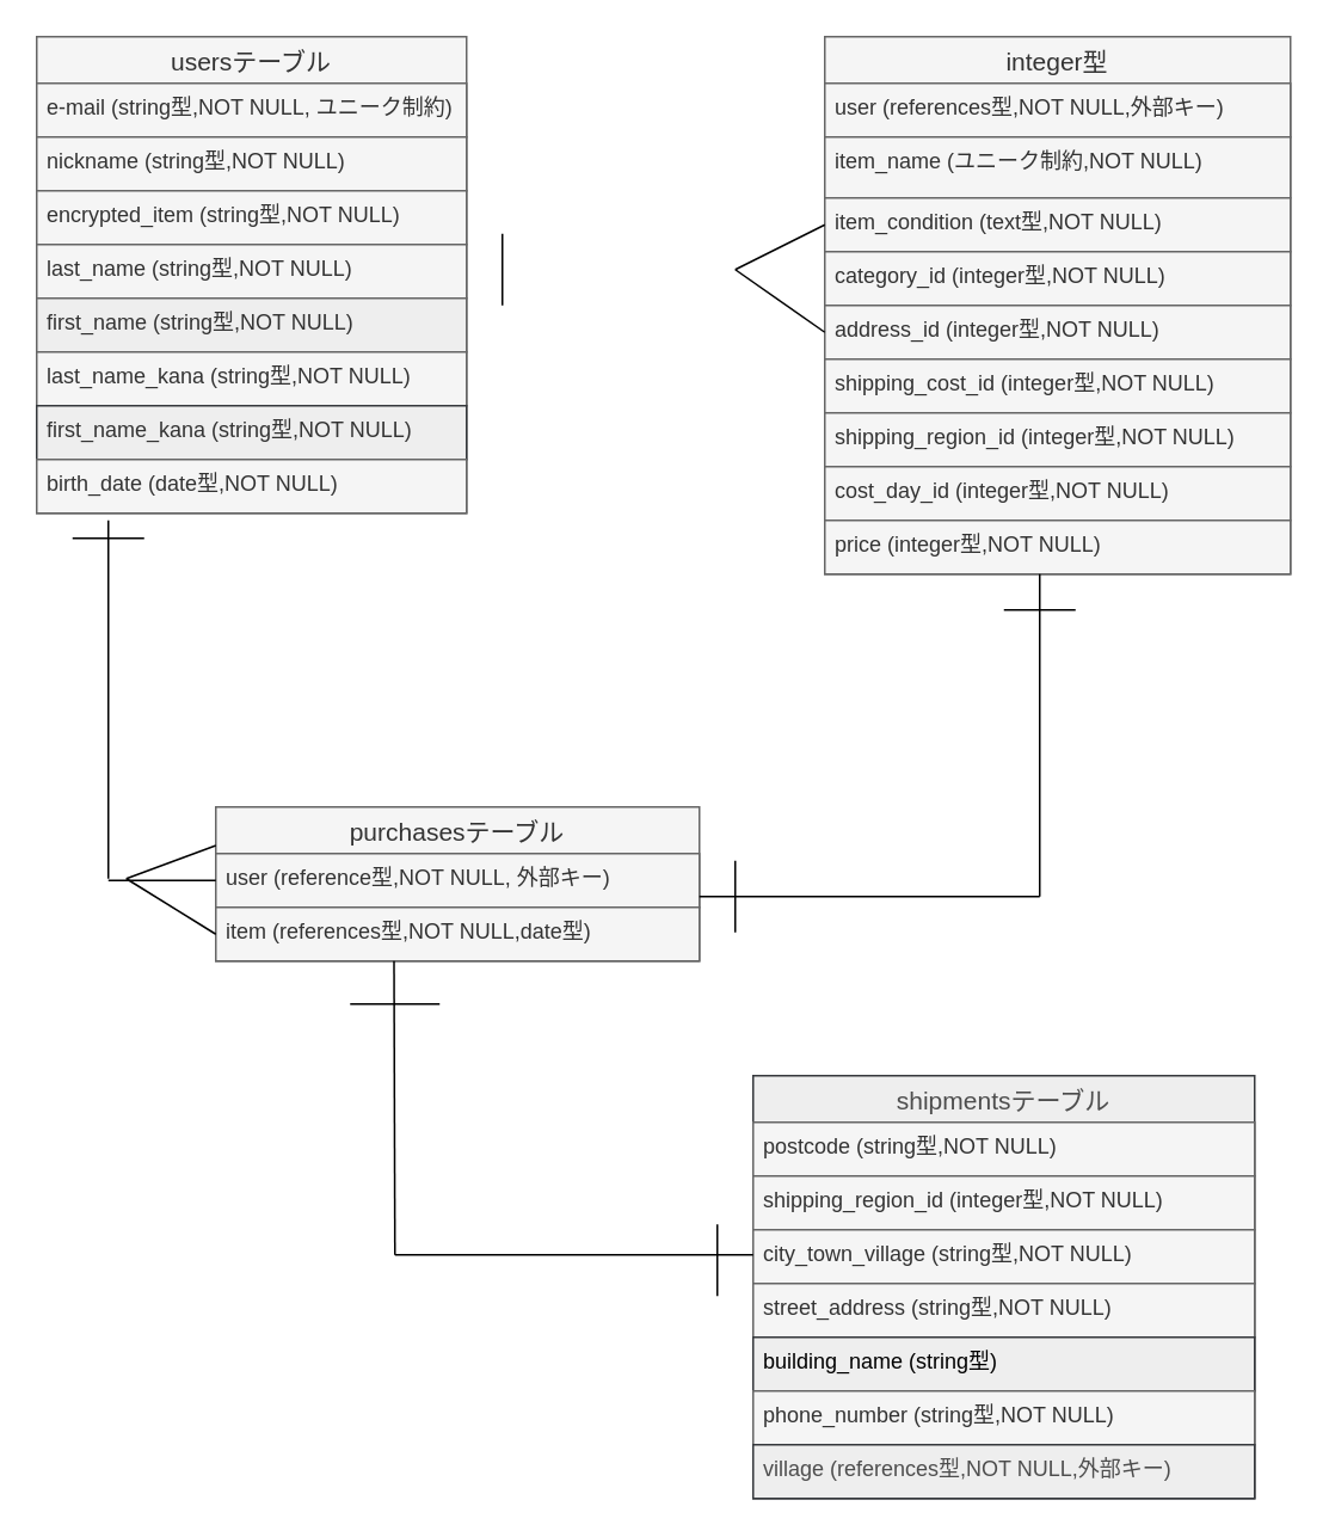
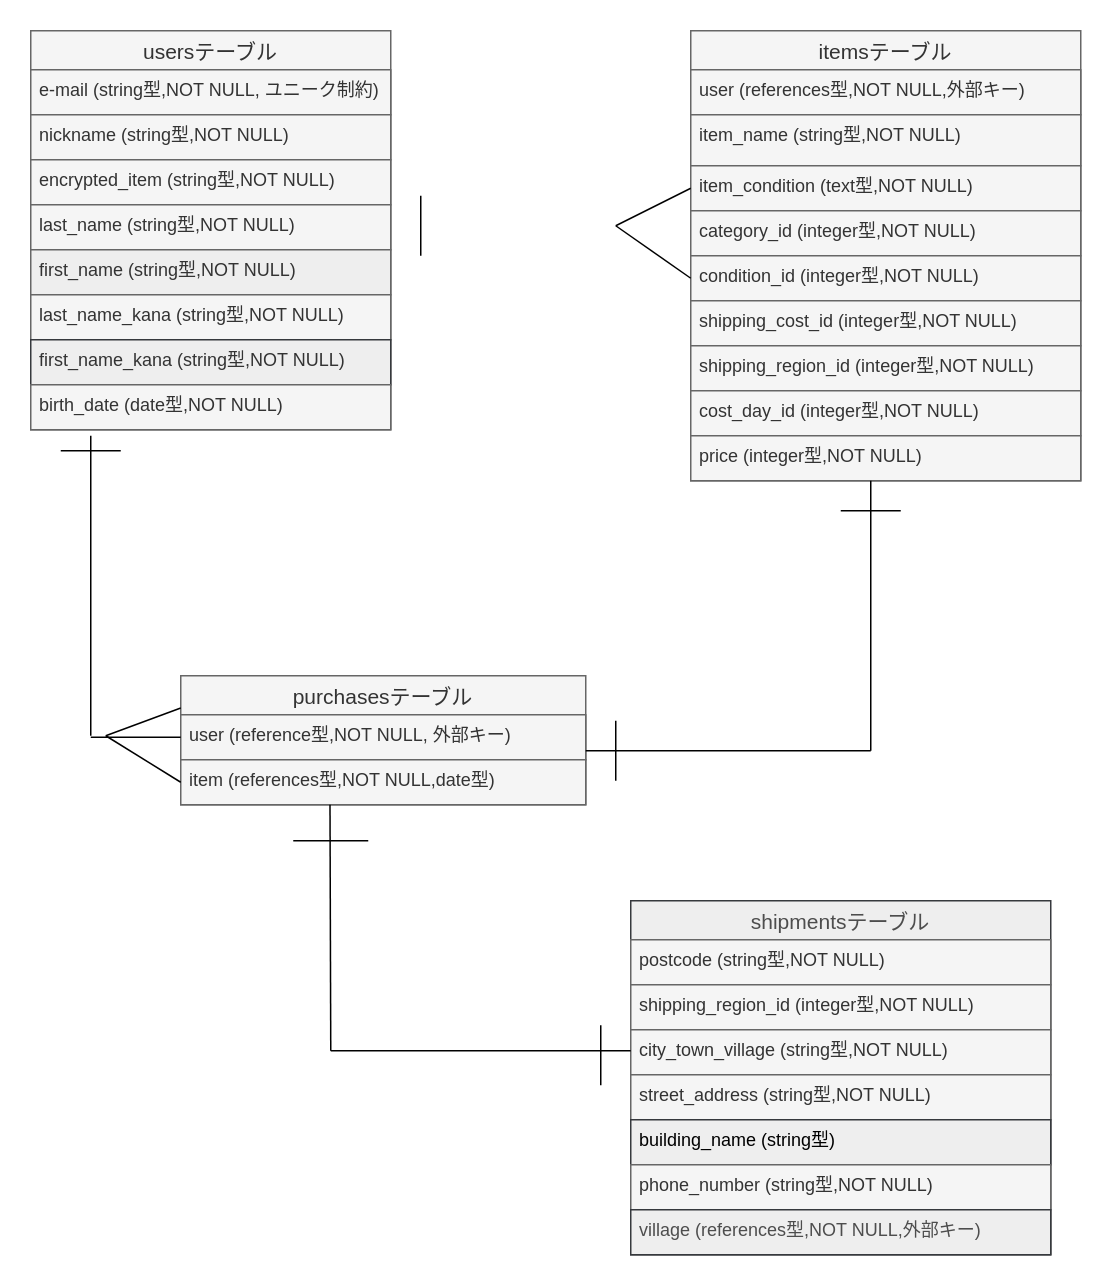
  <mxCell id="0" />
  <mxCell id="1" parent="0" />
  <mxCell id="2" value="usersテーブル" style="swimlane;fontStyle=0;childLayout=stackLayout;horizontal=1;startSize=26;horizontalStack=0;resizeParent=1;resizeParentMax=0;resizeLast=0;collapsible=1;marginBottom=0;align=center;fontSize=14;fillColor=#f5f5f5;fontColor=#333333;strokeColor=#666666;" parent="1" vertex="1"><mxGeometry y="20" width="240" height="266" as="geometry" x="20"><mxRectangle x="40" y="40" width="120" height="30" as="alternateBounds" /></mxGeometry></mxCell>
  <mxCell id="3" value="e-mail (string型,NOT NULL, ユニーク制約)" style="text;strokeColor=#666666;fillColor=#f5f5f5;spacingLeft=4;spacingRight=4;overflow=hidden;rotatable=0;points=[[0,0.5],[1,0.5]];portConstraint=eastwest;fontSize=12;fontColor=#333333;" parent="2" vertex="1"><mxGeometry y="26" width="240" height="30" as="geometry" /></mxCell>
  <mxCell id="4" value="nickname (string型,NOT NULL)" style="text;strokeColor=#666666;fillColor=#f5f5f5;spacingLeft=4;spacingRight=4;overflow=hidden;rotatable=0;points=[[0,0.5],[1,0.5]];portConstraint=eastwest;fontSize=12;fontColor=#333333;" parent="2" vertex="1"><mxGeometry y="56" width="240" height="30" as="geometry" /></mxCell>
  <mxCell id="5" value="encrypted_item (string型,NOT NULL)" style="text;strokeColor=#666666;fillColor=#f5f5f5;spacingLeft=4;spacingRight=4;overflow=hidden;rotatable=0;points=[[0,0.5],[1,0.5]];portConstraint=eastwest;fontSize=12;fontColor=#333333;" parent="2" vertex="1"><mxGeometry y="86" width="240" height="30" as="geometry" /></mxCell>
  <mxCell id="6" value="last_name (string型,NOT NULL)" style="text;strokeColor=#666666;fillColor=#f5f5f5;spacingLeft=4;spacingRight=4;overflow=hidden;rotatable=0;points=[[0,0.5],[1,0.5]];portConstraint=eastwest;fontSize=12;fontColor=#333333;" parent="2" vertex="1"><mxGeometry y="116" width="240" height="30" as="geometry" /></mxCell>
  <mxCell id="7" value="first_name (string型,NOT NULL)&#10;" style="text;strokeColor=#666666;fillColor=#eeeeee;spacingLeft=4;spacingRight=4;overflow=hidden;rotatable=0;points=[[0,0.5],[1,0.5]];portConstraint=eastwest;fontSize=12;fontColor=#333333;" parent="2" vertex="1"><mxGeometry y="146" width="240" height="30" as="geometry" /></mxCell>
  <mxCell id="8" value="last_name_kana (string型,NOT NULL)" style="text;strokeColor=#666666;fillColor=#f5f5f5;spacingLeft=4;spacingRight=4;overflow=hidden;rotatable=0;points=[[0,0.5],[1,0.5]];portConstraint=eastwest;fontSize=12;fontColor=#333333;" parent="2" vertex="1"><mxGeometry y="176" width="240" height="30" as="geometry" /></mxCell>
  <mxCell id="9" value="first_name_kana (string型,NOT NULL)" style="text;strokeColor=#36393d;fillColor=#eeeeee;spacingLeft=4;spacingRight=4;overflow=hidden;rotatable=0;points=[[0,0.5],[1,0.5]];portConstraint=eastwest;fontSize=12;fontColor=#333333;" parent="2" vertex="1"><mxGeometry y="206" width="240" height="30" as="geometry" /></mxCell>
  <mxCell id="10" value="birth_date (date型,NOT NULL)" style="text;strokeColor=#666666;fillColor=#f5f5f5;spacingLeft=4;spacingRight=4;overflow=hidden;rotatable=0;points=[[0,0.5],[1,0.5]];portConstraint=eastwest;fontSize=12;fontColor=#333333;" parent="2" vertex="1"><mxGeometry y="236" width="240" height="30" as="geometry" /></mxCell>
- <mxCell id="11" value="integer型" style="swimlane;fontStyle=0;childLayout=stackLayout;horizontal=1;startSize=26;horizontalStack=0;resizeParent=1;resizeParentMax=0;resizeLast=0;collapsible=1;marginBottom=0;align=center;fontSize=14;fillColor=#f5f5f5;fontColor=#333333;strokeColor=#666666;" parent="1" vertex="1"><mxGeometry x="460" y="20" width="260" height="300" as="geometry" /></mxCell>
+ <mxCell id="11" value="itemsテーブル" style="swimlane;fontStyle=0;childLayout=stackLayout;horizontal=1;startSize=26;horizontalStack=0;resizeParent=1;resizeParentMax=0;resizeLast=0;collapsible=1;marginBottom=0;align=center;fontSize=14;fillColor=#f5f5f5;fontColor=#333333;strokeColor=#666666;" parent="1" vertex="1"><mxGeometry x="460" y="20" width="260" height="300" as="geometry" /></mxCell>
  <mxCell id="12" value="user (references型,NOT NULL,外部キー)" style="text;strokeColor=#666666;fillColor=#f5f5f5;spacingLeft=4;spacingRight=4;overflow=hidden;rotatable=0;points=[[0,0.5],[1,0.5]];portConstraint=eastwest;fontSize=12;fontColor=#333333;" parent="11" vertex="1"><mxGeometry y="26" width="260" height="30" as="geometry" /></mxCell>
- <mxCell id="13" value="item_name (ユニーク制約,NOT NULL)" style="text;strokeColor=#666666;fillColor=#f5f5f5;spacingLeft=4;spacingRight=4;overflow=hidden;rotatable=0;points=[[0,0.5],[1,0.5]];portConstraint=eastwest;fontSize=12;fontColor=#333333;" parent="11" vertex="1"><mxGeometry y="56" width="260" height="34" as="geometry" /></mxCell>
+ <mxCell id="13" value="item_name (string型,NOT NULL)" style="text;strokeColor=#666666;fillColor=#f5f5f5;spacingLeft=4;spacingRight=4;overflow=hidden;rotatable=0;points=[[0,0.5],[1,0.5]];portConstraint=eastwest;fontSize=12;fontColor=#333333;" parent="11" vertex="1"><mxGeometry y="56" width="260" height="34" as="geometry" /></mxCell>
  <mxCell id="14" value="item_condition (text型,NOT NULL)" style="text;strokeColor=#666666;fillColor=#f5f5f5;spacingLeft=4;spacingRight=4;overflow=hidden;rotatable=0;points=[[0,0.5],[1,0.5]];portConstraint=eastwest;fontSize=12;fontColor=#333333;" parent="11" vertex="1"><mxGeometry y="90" width="260" height="30" as="geometry" /></mxCell>
  <mxCell id="15" value="category_id (integer型,NOT NULL)" style="text;strokeColor=#666666;fillColor=#f5f5f5;spacingLeft=4;spacingRight=4;overflow=hidden;rotatable=0;points=[[0,0.5],[1,0.5]];portConstraint=eastwest;fontSize=12;fontColor=#333333;" parent="11" vertex="1"><mxGeometry y="120" width="260" height="30" as="geometry" /></mxCell>
- <mxCell id="16" value="address_id (integer型,NOT NULL)" style="text;strokeColor=#666666;fillColor=#f5f5f5;spacingLeft=4;spacingRight=4;overflow=hidden;rotatable=0;points=[[0,0.5],[1,0.5]];portConstraint=eastwest;fontSize=12;fontColor=#333333;" parent="11" vertex="1"><mxGeometry y="150" width="260" height="30" as="geometry" /></mxCell>
+ <mxCell id="16" value="condition_id (integer型,NOT NULL)" style="text;strokeColor=#666666;fillColor=#f5f5f5;spacingLeft=4;spacingRight=4;overflow=hidden;rotatable=0;points=[[0,0.5],[1,0.5]];portConstraint=eastwest;fontSize=12;fontColor=#333333;" parent="11" vertex="1"><mxGeometry y="150" width="260" height="30" as="geometry" /></mxCell>
  <mxCell id="17" value="shipping_cost_id (integer型,NOT NULL)" style="text;strokeColor=#666666;fillColor=#f5f5f5;spacingLeft=4;spacingRight=4;overflow=hidden;rotatable=0;points=[[0,0.5],[1,0.5]];portConstraint=eastwest;fontSize=12;fontColor=#333333;" parent="11" vertex="1"><mxGeometry y="180" width="260" height="30" as="geometry" /></mxCell>
  <mxCell id="18" value="shipping_region_id (integer型,NOT NULL)" style="text;strokeColor=#666666;fillColor=#f5f5f5;spacingLeft=4;spacingRight=4;overflow=hidden;rotatable=0;points=[[0,0.5],[1,0.5]];portConstraint=eastwest;fontSize=12;fontColor=#333333;" parent="11" vertex="1"><mxGeometry y="210" width="260" height="30" as="geometry" /></mxCell>
  <mxCell id="19" value="cost_day_id (integer型,NOT NULL)" style="text;strokeColor=#666666;fillColor=#f5f5f5;spacingLeft=4;spacingRight=4;overflow=hidden;rotatable=0;points=[[0,0.5],[1,0.5]];portConstraint=eastwest;fontSize=12;fontColor=#333333;" parent="11" vertex="1"><mxGeometry y="240" width="260" height="30" as="geometry" /></mxCell>
  <mxCell id="20" value="price (integer型,NOT NULL)" style="text;strokeColor=#666666;fillColor=#f5f5f5;spacingLeft=4;spacingRight=4;overflow=hidden;rotatable=0;points=[[0,0.5],[1,0.5]];portConstraint=eastwest;fontSize=12;fontColor=#333333;" parent="11" vertex="1"><mxGeometry y="270" width="260" height="30" as="geometry" /></mxCell>
  <mxCell id="21" value="purchasesテーブル" style="swimlane;fontStyle=0;childLayout=stackLayout;horizontal=1;startSize=26;horizontalStack=0;resizeParent=1;resizeParentMax=0;resizeLast=0;collapsible=1;marginBottom=0;align=center;fontSize=14;fillColor=#f5f5f5;fontColor=#333333;strokeColor=#666666;" parent="1" vertex="1"><mxGeometry x="120" y="450" width="270" height="86" as="geometry" /></mxCell>
  <mxCell id="22" value="user (reference型,NOT NULL, 外部キー)" style="text;strokeColor=#666666;fillColor=#f5f5f5;spacingLeft=4;spacingRight=4;overflow=hidden;rotatable=0;points=[[0,0.5],[1,0.5]];portConstraint=eastwest;fontSize=12;fontColor=#333333;" parent="21" vertex="1"><mxGeometry y="26" width="270" height="30" as="geometry" /></mxCell>
  <mxCell id="23" value="item (references型,NOT NULL,date型)" style="text;strokeColor=#666666;fillColor=#f5f5f5;spacingLeft=4;spacingRight=4;overflow=hidden;rotatable=0;points=[[0,0.5],[1,0.5]];portConstraint=eastwest;fontSize=12;fontColor=#333333;" parent="21" vertex="1"><mxGeometry y="56" width="270" height="30" as="geometry" /></mxCell>
  <mxCell id="24" value="shipmentsテーブル" style="swimlane;fontStyle=0;childLayout=stackLayout;horizontal=1;startSize=26;horizontalStack=0;resizeParent=1;resizeParentMax=0;resizeLast=0;collapsible=1;marginBottom=0;align=center;fontSize=14;fillColor=#eeeeee;strokeColor=#36393d;fontColor=#4D4D4D;" parent="1" vertex="1"><mxGeometry x="420" y="600" width="280" height="236" as="geometry"><mxRectangle x="400" y="620" width="160" height="30" as="alternateBounds" /></mxGeometry></mxCell>
  <mxCell id="25" value="postcode (string型,NOT NULL)" style="text;strokeColor=#666666;fillColor=#f5f5f5;spacingLeft=4;spacingRight=4;overflow=hidden;rotatable=0;points=[[0,0.5],[1,0.5]];portConstraint=eastwest;fontSize=12;fontColor=#333333;" parent="24" vertex="1"><mxGeometry y="26" width="280" height="30" as="geometry" /></mxCell>
  <mxCell id="26" value="shipping_region_id (integer型,NOT NULL)" style="text;strokeColor=#666666;fillColor=#f5f5f5;spacingLeft=4;spacingRight=4;overflow=hidden;rotatable=0;points=[[0,0.5],[1,0.5]];portConstraint=eastwest;fontSize=12;fontColor=#333333;" parent="24" vertex="1"><mxGeometry y="56" width="280" height="30" as="geometry" /></mxCell>
  <mxCell id="27" value="city_town_village (string型,NOT NULL)" style="text;strokeColor=#666666;fillColor=#f5f5f5;spacingLeft=4;spacingRight=4;overflow=hidden;rotatable=0;points=[[0,0.5],[1,0.5]];portConstraint=eastwest;fontSize=12;fontColor=#333333;" vertex="1" parent="24"><mxGeometry y="86" width="280" height="30" as="geometry" /></mxCell>
  <mxCell id="28" value="street_address (string型,NOT NULL)" style="text;strokeColor=#666666;fillColor=#f5f5f5;spacingLeft=4;spacingRight=4;overflow=hidden;rotatable=0;points=[[0,0.5],[1,0.5]];portConstraint=eastwest;fontSize=12;fontColor=#333333;" parent="24" vertex="1"><mxGeometry y="116" width="280" height="30" as="geometry" /></mxCell>
  <mxCell id="29" value="building_name (string型)" style="text;strokeColor=#36393d;fillColor=#eeeeee;spacingLeft=4;spacingRight=4;overflow=hidden;rotatable=0;points=[[0,0.5],[1,0.5]];portConstraint=eastwest;fontSize=12;fontColor=#000000;" parent="24" vertex="1"><mxGeometry y="146" width="280" height="30" as="geometry" /></mxCell>
  <mxCell id="30" value="phone_number (string型,NOT NULL)" style="text;strokeColor=#666666;fillColor=#f5f5f5;spacingLeft=4;spacingRight=4;overflow=hidden;rotatable=0;points=[[0,0.5],[1,0.5]];portConstraint=eastwest;fontSize=12;fontColor=#333333;" parent="24" vertex="1"><mxGeometry y="176" width="280" height="30" as="geometry" /></mxCell>
  <mxCell id="31" value="village (references型,NOT NULL,外部キー)" style="text;strokeColor=#36393d;fillColor=#eeeeee;spacingLeft=4;spacingRight=4;overflow=hidden;rotatable=0;points=[[0,0.5],[1,0.5]];portConstraint=eastwest;fontSize=12;fontColor=#4D4D4D;" vertex="1" parent="24"><mxGeometry y="206" width="280" height="30" as="geometry" /></mxCell>
  <mxCell id="32" style="edgeStyle=none;html=1;exitX=0;exitY=0.5;exitDx=0;exitDy=0;rounded=1;endArrow=none;endFill=0;" parent="1" source="14" edge="1"><mxGeometry relative="1" as="geometry"><mxPoint x="410" y="150" as="targetPoint" /></mxGeometry></mxCell>
  <mxCell id="33" style="edgeStyle=none;rounded=0;html=1;exitX=0;exitY=0.5;exitDx=0;exitDy=0;strokeColor=default;endArrow=none;endFill=0;" parent="1" source="16" edge="1"><mxGeometry relative="1" as="geometry"><mxPoint x="410" y="150" as="targetPoint" /></mxGeometry></mxCell>
  <mxCell id="34" value="" style="endArrow=none;html=1;rounded=0;strokeColor=default;strokeWidth=1;" parent="1" edge="1"><mxGeometry relative="1" as="geometry"><mxPoint x="280" y="130" as="sourcePoint" /><mxPoint x="280" y="170" as="targetPoint" /></mxGeometry></mxCell>
  <mxCell id="35" style="edgeStyle=none;rounded=1;html=1;exitX=0;exitY=0.5;exitDx=0;exitDy=0;strokeColor=default;strokeWidth=1;endArrow=none;endFill=0;" parent="1" source="22" edge="1"><mxGeometry relative="1" as="geometry"><mxPoint x="60" y="491" as="targetPoint" /></mxGeometry></mxCell>
  <mxCell id="36" value="" style="endArrow=none;html=1;rounded=0;strokeColor=default;strokeWidth=1;" parent="1" edge="1"><mxGeometry relative="1" as="geometry"><mxPoint x="60" y="290" as="sourcePoint" /><mxPoint x="60" y="490" as="targetPoint" /></mxGeometry></mxCell>
  <mxCell id="37" value="" style="endArrow=none;html=1;rounded=0;strokeColor=default;strokeWidth=1;entryX=0;entryY=0.25;entryDx=0;entryDy=0;" parent="1" target="21" edge="1"><mxGeometry relative="1" as="geometry"><mxPoint x="70" y="490" as="sourcePoint" /><mxPoint x="450" y="290" as="targetPoint" /></mxGeometry></mxCell>
  <mxCell id="38" value="" style="endArrow=none;html=1;rounded=0;strokeColor=default;strokeWidth=1;entryX=0;entryY=0.5;entryDx=0;entryDy=0;" parent="1" target="23" edge="1"><mxGeometry relative="1" as="geometry"><mxPoint x="70" y="490" as="sourcePoint" /><mxPoint x="110" y="510" as="targetPoint" /></mxGeometry></mxCell>
  <mxCell id="39" value="" style="endArrow=none;html=1;rounded=0;strokeColor=default;strokeWidth=1;" parent="1" edge="1"><mxGeometry relative="1" as="geometry"><mxPoint x="40" y="300" as="sourcePoint" /><mxPoint x="80" y="300" as="targetPoint" /></mxGeometry></mxCell>
  <mxCell id="40" value="" style="endArrow=none;html=1;rounded=0;strokeColor=default;strokeWidth=1;" parent="1" edge="1"><mxGeometry relative="1" as="geometry"><mxPoint x="390" y="500" as="sourcePoint" /><mxPoint x="580" y="500" as="targetPoint" /></mxGeometry></mxCell>
  <mxCell id="41" value="" style="endArrow=none;html=1;rounded=0;strokeColor=default;strokeWidth=1;" parent="1" edge="1"><mxGeometry relative="1" as="geometry"><mxPoint x="580" y="320" as="sourcePoint" /><mxPoint x="580" y="500" as="targetPoint" /></mxGeometry></mxCell>
  <mxCell id="42" value="" style="endArrow=none;html=1;rounded=0;strokeColor=default;strokeWidth=1;" parent="1" edge="1"><mxGeometry relative="1" as="geometry"><mxPoint x="560" y="340" as="sourcePoint" /><mxPoint x="600" y="340" as="targetPoint" /></mxGeometry></mxCell>
  <mxCell id="43" value="" style="endArrow=none;html=1;rounded=0;strokeColor=default;strokeWidth=1;" parent="1" edge="1"><mxGeometry relative="1" as="geometry"><mxPoint x="410" y="480" as="sourcePoint" /><mxPoint x="410" y="520" as="targetPoint" /></mxGeometry></mxCell>
  <mxCell id="44" value="" style="endArrow=none;html=1;rounded=0;strokeColor=default;strokeWidth=1;" parent="1" edge="1"><mxGeometry relative="1" as="geometry"><mxPoint x="220" y="700" as="sourcePoint" /><mxPoint x="420" y="700" as="targetPoint" /></mxGeometry></mxCell>
  <mxCell id="45" value="" style="endArrow=none;html=1;rounded=0;strokeColor=default;strokeWidth=1;" parent="1" edge="1"><mxGeometry relative="1" as="geometry"><mxPoint x="219.5" y="536" as="sourcePoint" /><mxPoint x="220" y="700" as="targetPoint" /></mxGeometry></mxCell>
  <mxCell id="46" value="" style="endArrow=none;html=1;rounded=0;strokeColor=default;strokeWidth=1;" parent="1" edge="1"><mxGeometry relative="1" as="geometry"><mxPoint x="195" y="560" as="sourcePoint" /><mxPoint x="245" y="560" as="targetPoint" /></mxGeometry></mxCell>
  <mxCell id="47" value="" style="endArrow=none;html=1;rounded=0;strokeColor=default;strokeWidth=1;" parent="1" edge="1"><mxGeometry relative="1" as="geometry"><mxPoint x="400" y="683" as="sourcePoint" /><mxPoint x="400" y="723" as="targetPoint" /></mxGeometry></mxCell>
